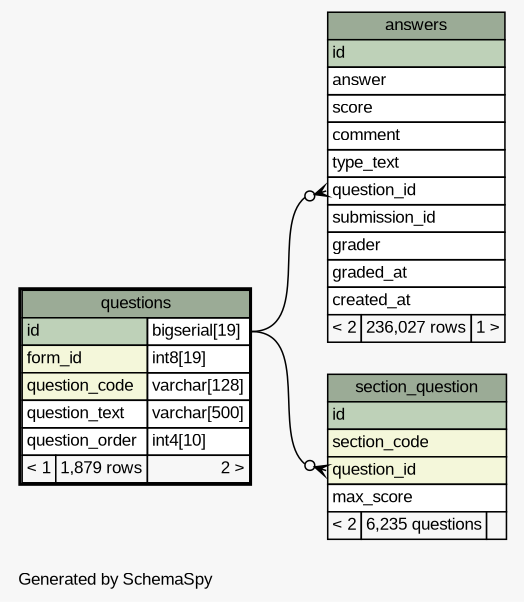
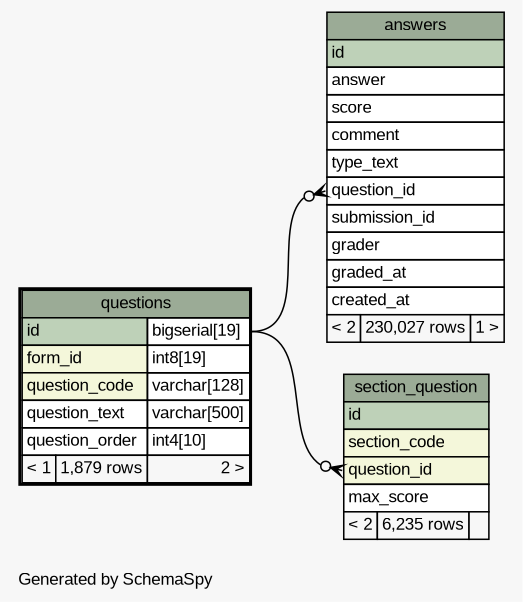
  digraph {
    bgcolor="#f7f7f7"
    fontname="Liberation Sans"
    fontsize=11
    label="\nGenerated by SchemaSpy"
    labeljust=l
    nodesep=0.18
    rankdir=RL
    ranksep=0.46
    node [fontname="Liberation Sans" fontsize=11 shape=plaintext]
    edge [arrowhead=none arrowsize=0.8 arrowtail=crowodot dir=back fontname="Liberation Sans" headport="id.type:e" tailport="question_id:w"]
-   n1 [label=<     <TABLE BORDER="0" CELLBORDER="1" CELLSPACING="0" BGCOLOR="#ffffff">       <TR><TD COLSPAN="3" BGCOLOR="#9bab96" ALIGN="CENTER">answers</TD></TR>       <TR><TD PORT="id" COLSPAN="3" BGCOLOR="#bed1b8" ALIGN="LEFT">id</TD></TR>       <TR><TD PORT="answer" COLSPAN="3" ALIGN="LEFT">answer</TD></TR>       <TR><TD PORT="score" COLSPAN="3" ALIGN="LEFT">score</TD></TR>       <TR><TD PORT="comment" COLSPAN="3" ALIGN="LEFT">comment</TD></TR>       <TR><TD PORT="type_text" COLSPAN="3" ALIGN="LEFT">type_text</TD></TR>       <TR><TD PORT="question_id" COLSPAN="3" ALIGN="LEFT">question_id</TD></TR>       <TR><TD PORT="submission_id" COLSPAN="3" ALIGN="LEFT">submission_id</TD></TR>       <TR><TD PORT="grader" COLSPAN="3" ALIGN="LEFT">grader</TD></TR>       <TR><TD PORT="graded_at" COLSPAN="3" ALIGN="LEFT">graded_at</TD></TR>       <TR><TD PORT="created_at" COLSPAN="3" ALIGN="LEFT">created_at</TD></TR>       <TR><TD ALIGN="LEFT" BGCOLOR="#f7f7f7">&lt; 2</TD><TD ALIGN="RIGHT" BGCOLOR="#f7f7f7">236,027 rows</TD><TD ALIGN="RIGHT" BGCOLOR="#f7f7f7">1 &gt;</TD></TR>     </TABLE>>]
+   n1 [label=<     <TABLE BORDER="0" CELLBORDER="1" CELLSPACING="0" BGCOLOR="#ffffff">       <TR><TD COLSPAN="3" BGCOLOR="#9bab96" ALIGN="CENTER">answers</TD></TR>       <TR><TD PORT="id" COLSPAN="3" BGCOLOR="#bed1b8" ALIGN="LEFT">id</TD></TR>       <TR><TD PORT="answer" COLSPAN="3" ALIGN="LEFT">answer</TD></TR>       <TR><TD PORT="score" COLSPAN="3" ALIGN="LEFT">score</TD></TR>       <TR><TD PORT="comment" COLSPAN="3" ALIGN="LEFT">comment</TD></TR>       <TR><TD PORT="type_text" COLSPAN="3" ALIGN="LEFT">type_text</TD></TR>       <TR><TD PORT="question_id" COLSPAN="3" ALIGN="LEFT">question_id</TD></TR>       <TR><TD PORT="submission_id" COLSPAN="3" ALIGN="LEFT">submission_id</TD></TR>       <TR><TD PORT="grader" COLSPAN="3" ALIGN="LEFT">grader</TD></TR>       <TR><TD PORT="graded_at" COLSPAN="3" ALIGN="LEFT">graded_at</TD></TR>       <TR><TD PORT="created_at" COLSPAN="3" ALIGN="LEFT">created_at</TD></TR>       <TR><TD ALIGN="LEFT" BGCOLOR="#f7f7f7">&lt; 2</TD><TD ALIGN="RIGHT" BGCOLOR="#f7f7f7">230,027 rows</TD><TD ALIGN="RIGHT" BGCOLOR="#f7f7f7">1 &gt;</TD></TR>     </TABLE>>]
    n2 [label=<     <TABLE BORDER="2" CELLBORDER="1" CELLSPACING="0" BGCOLOR="#ffffff">       <TR><TD COLSPAN="3" BGCOLOR="#9bab96" ALIGN="CENTER">questions</TD></TR>       <TR><TD PORT="id" COLSPAN="2" BGCOLOR="#bed1b8" ALIGN="LEFT">id</TD><TD PORT="id.type" ALIGN="LEFT">bigserial[19]</TD></TR>       <TR><TD PORT="form_id" COLSPAN="2" BGCOLOR="#f4f7da" ALIGN="LEFT">form_id</TD><TD PORT="form_id.type" ALIGN="LEFT">int8[19]</TD></TR>       <TR><TD PORT="question_code" COLSPAN="2" BGCOLOR="#f4f7da" ALIGN="LEFT">question_code</TD><TD PORT="question_code.type" ALIGN="LEFT">varchar[128]</TD></TR>       <TR><TD PORT="question_text" COLSPAN="2" ALIGN="LEFT">question_text</TD><TD PORT="question_text.type" ALIGN="LEFT">varchar[500]</TD></TR>       <TR><TD PORT="question_order" COLSPAN="2" ALIGN="LEFT">question_order</TD><TD PORT="question_order.type" ALIGN="LEFT">int4[10]</TD></TR>       <TR><TD ALIGN="LEFT" BGCOLOR="#f7f7f7">&lt; 1</TD><TD ALIGN="RIGHT" BGCOLOR="#f7f7f7">1,879 rows</TD><TD ALIGN="RIGHT" BGCOLOR="#f7f7f7">2 &gt;</TD></TR>     </TABLE>>]
-   n3 [label=<     <TABLE BORDER="0" CELLBORDER="1" CELLSPACING="0" BGCOLOR="#ffffff">       <TR><TD COLSPAN="3" BGCOLOR="#9bab96" ALIGN="CENTER">section_question</TD></TR>       <TR><TD PORT="id" COLSPAN="3" BGCOLOR="#bed1b8" ALIGN="LEFT">id</TD></TR>       <TR><TD PORT="section_code" COLSPAN="3" BGCOLOR="#f4f7da" ALIGN="LEFT">section_code</TD></TR>       <TR><TD PORT="question_id" COLSPAN="3" BGCOLOR="#f4f7da" ALIGN="LEFT">question_id</TD></TR>       <TR><TD PORT="max_score" COLSPAN="3" ALIGN="LEFT">max_score</TD></TR>       <TR><TD ALIGN="LEFT" BGCOLOR="#f7f7f7">&lt; 2</TD><TD ALIGN="RIGHT" BGCOLOR="#f7f7f7">6,235 questions</TD><TD ALIGN="RIGHT" BGCOLOR="#f7f7f7">  </TD></TR>     </TABLE>>]
+   n3 [label=<     <TABLE BORDER="0" CELLBORDER="1" CELLSPACING="0" BGCOLOR="#ffffff">       <TR><TD COLSPAN="3" BGCOLOR="#9bab96" ALIGN="CENTER">section_question</TD></TR>       <TR><TD PORT="id" COLSPAN="3" BGCOLOR="#bed1b8" ALIGN="LEFT">id</TD></TR>       <TR><TD PORT="section_code" COLSPAN="3" BGCOLOR="#f4f7da" ALIGN="LEFT">section_code</TD></TR>       <TR><TD PORT="question_id" COLSPAN="3" BGCOLOR="#f4f7da" ALIGN="LEFT">question_id</TD></TR>       <TR><TD PORT="max_score" COLSPAN="3" ALIGN="LEFT">max_score</TD></TR>       <TR><TD ALIGN="LEFT" BGCOLOR="#f7f7f7">&lt; 2</TD><TD ALIGN="RIGHT" BGCOLOR="#f7f7f7">6,235 rows</TD><TD ALIGN="RIGHT" BGCOLOR="#f7f7f7">  </TD></TR>     </TABLE>>]
    n1 -> n2
    n3 -> n2
  }
